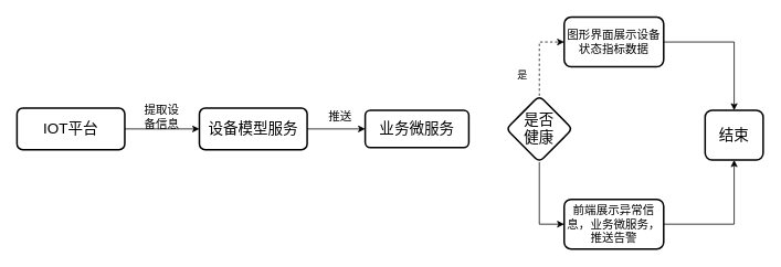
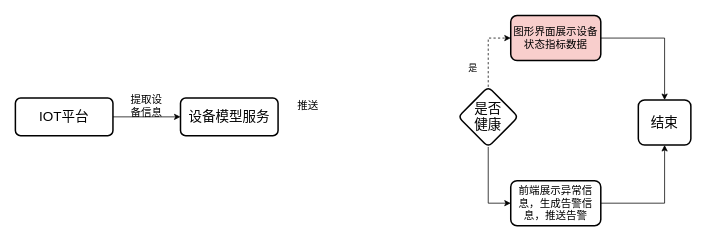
  <mxCell id="0" />
  <mxCell id="1" parent="0" />
  <mxCell id="2" value="" style="edgeStyle=orthogonalEdgeStyle;rounded=0;orthogonalLoop=1;jettySize=auto;html=1;" edge="1" parent="1" source="3" target="5"><mxGeometry relative="1" as="geometry" /></mxCell>
  <mxCell id="3" value="&lt;font style=&quot;font-size: 18px&quot;&gt;IOT平台&lt;/font&gt;" style="rounded=1;whiteSpace=wrap;html=1;absoluteArcSize=1;arcSize=14;strokeWidth=2;" vertex="1" parent="1"><mxGeometry x="20" y="130" width="130" height="50" as="geometry" /></mxCell>
- <mxCell id="4" value="" style="edgeStyle=orthogonalEdgeStyle;rounded=0;orthogonalLoop=1;jettySize=auto;html=1;" edge="1" parent="1" source="5" target="7"><mxGeometry relative="1" as="geometry" /></mxCell>
  <mxCell id="5" value="&lt;font style=&quot;font-size: 18px&quot;&gt;设备模型服务&lt;/font&gt;" style="rounded=1;whiteSpace=wrap;html=1;absoluteArcSize=1;arcSize=14;strokeWidth=2;" vertex="1" parent="1"><mxGeometry x="240" y="130" width="130" height="50" as="geometry" /></mxCell>
  <mxCell id="6" value="&lt;font style=&quot;font-size: 14px&quot;&gt;提取设备信息&lt;/font&gt;" style="text;html=1;strokeColor=none;fillColor=none;align=center;verticalAlign=middle;whiteSpace=wrap;rounded=0;" vertex="1" parent="1"><mxGeometry x="170" y="130" width="50" height="20" as="geometry" /></mxCell>
- <mxCell id="7" value="&lt;font style=&quot;font-size: 18px&quot;&gt;业务微服务&lt;/font&gt;" style="whiteSpace=wrap;html=1;rounded=1;strokeWidth=2;arcSize=14;" vertex="1" parent="1"><mxGeometry x="440" y="132.5" width="125" height="45" as="geometry" /></mxCell>
  <mxCell id="8" value="&lt;font style=&quot;font-size: 14px&quot;&gt;推送&lt;/font&gt;" style="text;html=1;strokeColor=none;fillColor=none;align=center;verticalAlign=middle;whiteSpace=wrap;rounded=0;" vertex="1" parent="1"><mxGeometry x="384.5" y="130" width="50" height="20" as="geometry" /></mxCell>
  <mxCell id="9" value="" style="edgeStyle=orthogonalEdgeStyle;rounded=0;orthogonalLoop=1;jettySize=auto;html=1;dashed=1;" edge="1" parent="1" source="11" target="13"><mxGeometry relative="1" as="geometry"><Array as="points"><mxPoint x="650" y="50" /></Array></mxGeometry></mxCell>
  <mxCell id="10" value="" style="edgeStyle=orthogonalEdgeStyle;rounded=0;orthogonalLoop=1;jettySize=auto;html=1;" edge="1" parent="1" source="11" target="16"><mxGeometry relative="1" as="geometry"><Array as="points"><mxPoint x="650" y="270" /></Array></mxGeometry></mxCell>
  <mxCell id="11" value="&lt;font style=&quot;font-size: 18px&quot;&gt;是否&lt;br&gt;健康&lt;/font&gt;" style="rhombus;whiteSpace=wrap;html=1;rounded=1;strokeWidth=2;arcSize=14;" vertex="1" parent="1"><mxGeometry x="610" y="115" width="80" height="80" as="geometry" /></mxCell>
  <mxCell id="12" value="" style="edgeStyle=orthogonalEdgeStyle;rounded=0;orthogonalLoop=1;jettySize=auto;html=1;" edge="1" parent="1" source="13" target="17"><mxGeometry relative="1" as="geometry" /></mxCell>
- <mxCell id="13" value="&lt;font style=&quot;font-size: 14px&quot;&gt;图形界面展示设备状态指标数据&lt;/font&gt;" style="whiteSpace=wrap;html=1;rounded=1;strokeWidth=2;arcSize=14;" vertex="1" parent="1"><mxGeometry x="680" y="20" width="120" height="60" as="geometry" /></mxCell>
+ <mxCell id="13" value="&lt;font style=&quot;font-size: 14px&quot;&gt;图形界面展示设备状态指标数据&lt;/font&gt;" style="whiteSpace=wrap;html=1;rounded=1;strokeWidth=2;arcSize=14;fillColor=#f8cecc;" vertex="1" parent="1"><mxGeometry x="680" y="20" width="120" height="60" as="geometry" /></mxCell>
  <mxCell id="14" value="是" style="text;html=1;strokeColor=none;fillColor=none;align=center;verticalAlign=middle;whiteSpace=wrap;rounded=0;" vertex="1" parent="1"><mxGeometry x="610" y="80" width="40" height="20" as="geometry" /></mxCell>
  <mxCell id="15" value="" style="edgeStyle=orthogonalEdgeStyle;rounded=0;orthogonalLoop=1;jettySize=auto;html=1;entryX=0.5;entryY=1;entryDx=0;entryDy=0;" edge="1" parent="1" source="16" target="17"><mxGeometry relative="1" as="geometry"><mxPoint x="880" y="270" as="targetPoint" /></mxGeometry></mxCell>
- <mxCell id="16" value="&lt;font style=&quot;font-size: 14px&quot;&gt;前端展示异常信息，业务微服务，推送告警&lt;/font&gt;" style="whiteSpace=wrap;html=1;rounded=1;strokeWidth=2;arcSize=14;" vertex="1" parent="1"><mxGeometry x="680" y="240" width="120" height="60" as="geometry" /></mxCell>
+ <mxCell id="16" value="&lt;font style=&quot;font-size: 14px&quot;&gt;前端展示异常信息，生成告警信息，推送告警&lt;/font&gt;" style="whiteSpace=wrap;html=1;rounded=1;strokeWidth=2;arcSize=14;" vertex="1" parent="1"><mxGeometry x="680" y="240" width="120" height="60" as="geometry" /></mxCell>
  <mxCell id="17" value="&lt;font style=&quot;font-size: 18px&quot;&gt;结束&lt;/font&gt;" style="whiteSpace=wrap;html=1;rounded=1;strokeWidth=2;arcSize=14;" vertex="1" parent="1"><mxGeometry x="850" y="132.5" width="70" height="60" as="geometry" /></mxCell>
